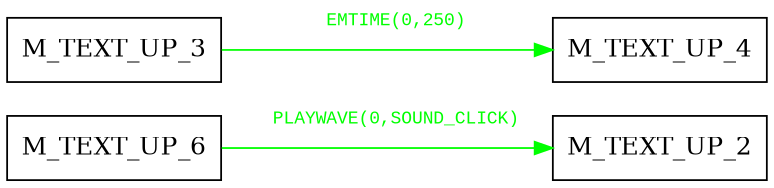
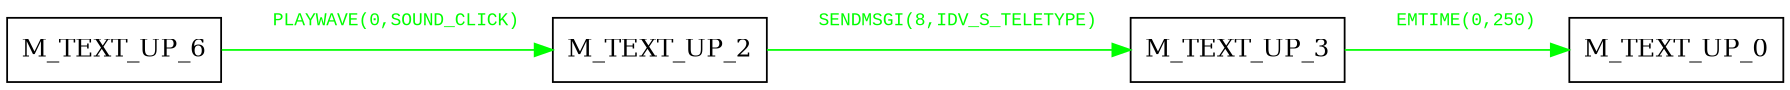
  digraph {
    fontname="DejaVu Serif"
    rankdir=LR
    node [fontname="DejaVu Serif" shape=record]
    edge [color=green fontcolor=green fontname="DejaVu Serif"]
    n1 [label=M_TEXT_UP_6]
    M_TEXT_UP_2
    M_TEXT_UP_3
-   M_TEXT_UP_4
+   M_TEXT_UP_4 [label=M_TEXT_UP_0]
    n1 -> M_TEXT_UP_2 [label=< <font face="Courier New" point-size="10"> PLAYWAVE(0,SOUND_CLICK)<br/> </font>>]
+   M_TEXT_UP_2 -> M_TEXT_UP_3 [label=< <font face="Courier New" point-size="10"> SENDMSGI(8,IDV_S_TELETYPE)<br/> </font>>]
    M_TEXT_UP_3 -> M_TEXT_UP_4 [label=< <font face="Courier New" point-size="10"> EMTIME(0,250)<br/> </font>>]
  }
